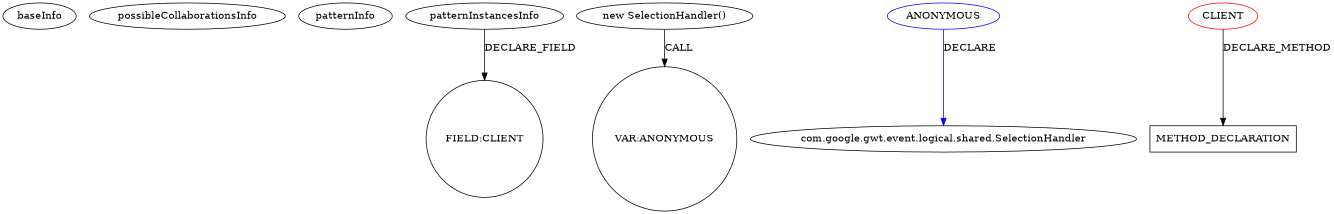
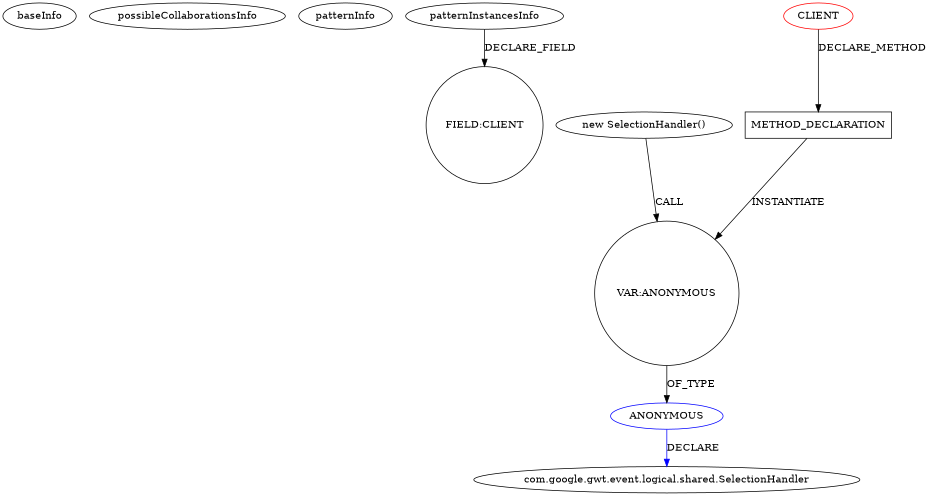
  digraph {
    node [isFrameworkType=false]
    baseInfo [category=pattern graphId=1445 isAnonymous=false possibleRelation=false isFrameworkType=""]
    possibleCollaborationsInfo [isFrameworkType=""]
    patternInfo [frequency=3.0 patternRootClient=0 isFrameworkType=""]
    patternInstancesInfo [0="Tok-Ziraja222~/Tok-Ziraja222/Ziraja222-master/src/ziraja/client/AppController.java~AppController~396" 1="rdomingonl-layoutTest~/rdomingonl-layoutTest/layoutTest-master/src/main/java/nl/tc/rd/exp/layouttest/client/mvp/view/WidgetDesignerView.java~WidgetDesignerView~4344" 2="daonb-obudget~/daonb-obudget/obudget-master/src/client/src/org/obudget/client/Application.java~Application~1154" isFrameworkType=""]
    n5 [label="FIELD:CLIENT" shape=circle vertexType=FIELD_DECLARATION]
    n6 [label="new SelectionHandler()" vertexType=CONSTRUCTOR_CALL]
    n7 [label="VAR:ANONYMOUS" shape=circle vertexType=VARIABLE_EXPRESION]
    n8 [color=blue label=ANONYMOUS vertexType=REFERENCE_ANONYMOUS_DECLARATION]
    n9 [label="com.google.gwt.event.logical.shared.SelectionHandler" vertexType=FRAMEWORK_INTERFACE_TYPE]
    n10 [label=METHOD_DECLARATION shape=box vertexType=CLIENT_METHOD_DECLARATION]
    n11 [color=red label=CLIENT vertexType=ROOT_CLIENT_CLASS_DECLARATION]
    patternInstancesInfo -> n5 [label=DECLARE_FIELD]
    n6 -> n7 [label=CALL]
+   n7 -> n8 [label=OF_TYPE]
    n8 -> n9 [color=blue label=DECLARE]
+   n10 -> n7 [label=INSTANTIATE]
    n11 -> n10 [label=DECLARE_METHOD]
  }
